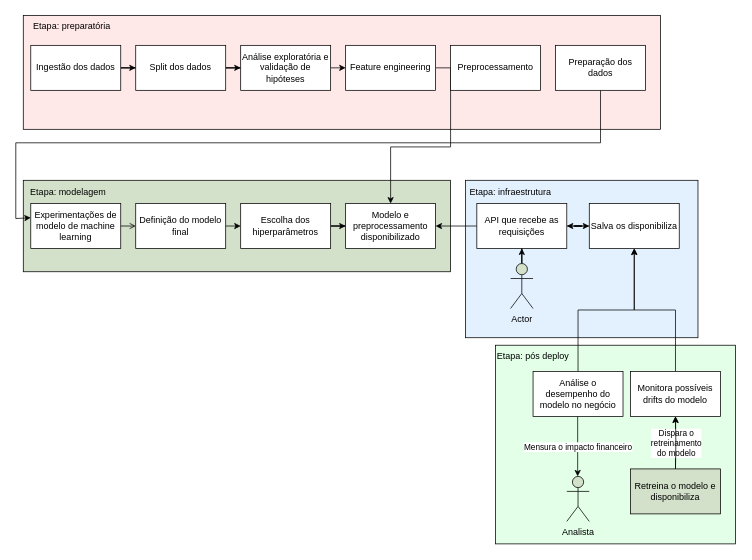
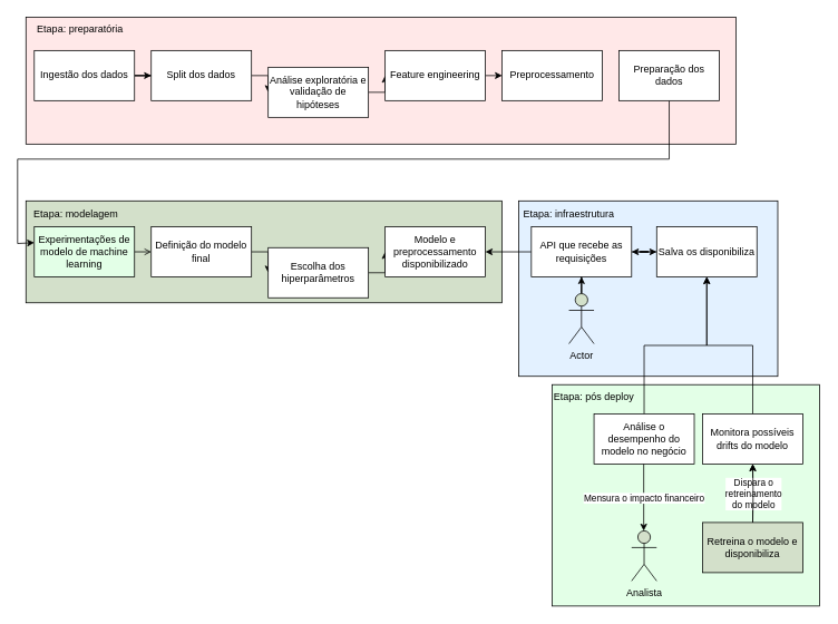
  <mxCell id="0" />
  <mxCell id="1" parent="0" />
  <mxCell id="2" value="" style="rounded=0;whiteSpace=wrap;html=1;fillColor=#E3FFE7;" vertex="1" parent="1"><mxGeometry x="660" y="460" width="320" height="265" as="geometry" /></mxCell>
  <mxCell id="3" value="" style="rounded=0;whiteSpace=wrap;html=1;fillColor=#E3F1FF;" vertex="1" parent="1"><mxGeometry x="620" y="240" width="310" height="210" as="geometry" /></mxCell>
  <mxCell id="4" value="" style="rounded=0;whiteSpace=wrap;html=1;fillColor=#D3E0CA;" vertex="1" parent="1"><mxGeometry x="30" y="240" width="570" height="122" as="geometry" /></mxCell>
  <mxCell id="5" value="" style="rounded=0;whiteSpace=wrap;html=1;fillColor=#FFE8E8;" vertex="1" parent="1"><mxGeometry x="30" y="20" width="850" height="152" as="geometry" /></mxCell>
  <mxCell id="6" style="edgeStyle=orthogonalEdgeStyle;rounded=0;orthogonalLoop=1;jettySize=auto;html=1;" edge="1" parent="1" source="7" target="9"><mxGeometry relative="1" as="geometry" /></mxCell>
  <mxCell id="7" value="Ingestão dos dados" style="rounded=0;whiteSpace=wrap;html=1;" vertex="1" parent="1"><mxGeometry x="40" y="60" width="120" height="60" as="geometry" /></mxCell>
  <mxCell id="8" style="edgeStyle=orthogonalEdgeStyle;rounded=0;orthogonalLoop=1;jettySize=auto;html=1;exitX=1;exitY=0.5;exitDx=0;exitDy=0;" edge="1" parent="1" source="9" target="11"><mxGeometry relative="1" as="geometry" /></mxCell>
  <mxCell id="9" value="Split dos dados" style="rounded=0;whiteSpace=wrap;html=1;" vertex="1" parent="1"><mxGeometry x="180" y="60" width="120" height="60" as="geometry" /></mxCell>
  <mxCell id="10" style="edgeStyle=orthogonalEdgeStyle;rounded=0;orthogonalLoop=1;jettySize=auto;html=1;exitX=1;exitY=0.5;exitDx=0;exitDy=0;entryX=0;entryY=0.5;entryDx=0;entryDy=0;" edge="1" parent="1" source="11" target="13"><mxGeometry relative="1" as="geometry" /></mxCell>
- <mxCell id="11" value="Análise exploratória e validação de hipóteses" style="rounded=0;whiteSpace=wrap;html=1;" vertex="1" parent="1"><mxGeometry x="320" y="60" width="120" height="60" as="geometry" /></mxCell>
- <mxCell id="12" style="edgeStyle=orthogonalEdgeStyle;rounded=0;orthogonalLoop=1;jettySize=auto;html=1;exitX=1;exitY=0.5;exitDx=0;exitDy=0;" edge="1" parent="1" source="13" target="24"><mxGeometry relative="1" as="geometry" /></mxCell>
+ <mxCell id="11" value="Análise exploratória e validação de hipóteses" style="rounded=0;whiteSpace=wrap;html=1;" vertex="1" parent="1"><mxGeometry x="320" y="80" width="120" height="60" as="geometry" /></mxCell>
+ <mxCell id="12" style="edgeStyle=orthogonalEdgeStyle;rounded=0;orthogonalLoop=1;jettySize=auto;html=1;exitX=1;exitY=0.5;exitDx=0;exitDy=0;entryX=0;entryY=0.5;entryDx=0;entryDy=0;" edge="1" parent="1" source="13" target="14"><mxGeometry relative="1" as="geometry" /></mxCell>
  <mxCell id="13" value="Feature engineering" style="rounded=0;whiteSpace=wrap;html=1;" vertex="1" parent="1"><mxGeometry x="460" y="60" width="120" height="60" as="geometry" /></mxCell>
  <mxCell id="14" value="Preprocessamento" style="rounded=0;whiteSpace=wrap;html=1;" vertex="1" parent="1"><mxGeometry x="600" y="60" width="120" height="60" as="geometry" /></mxCell>
  <mxCell id="15" style="edgeStyle=orthogonalEdgeStyle;rounded=0;orthogonalLoop=1;jettySize=auto;html=1;" edge="1" parent="1" source="16"><mxGeometry relative="1" as="geometry"><mxPoint x="40" y="290" as="targetPoint" /><Array as="points"><mxPoint x="800" y="190" /><mxPoint x="20" y="190" /><mxPoint x="20" y="291" /><mxPoint x="40" y="291" /></Array></mxGeometry></mxCell>
  <mxCell id="16" value="Preparação dos dados" style="rounded=0;whiteSpace=wrap;html=1;" vertex="1" parent="1"><mxGeometry x="740" y="60" width="120" height="60" as="geometry" /></mxCell>
  <mxCell id="17" value="Etapa: preparatória" style="text;html=1;strokeColor=none;fillColor=none;align=center;verticalAlign=middle;whiteSpace=wrap;rounded=0;" vertex="1" parent="1"><mxGeometry x="40" y="20" width="110" height="30" as="geometry" /></mxCell>
  <mxCell id="18" style="edgeStyle=orthogonalEdgeStyle;rounded=0;orthogonalLoop=1;jettySize=auto;html=1;exitX=1;exitY=0.5;exitDx=0;exitDy=0;entryX=0;entryY=0.5;entryDx=0;entryDy=0;endArrow=open;" edge="1" parent="1" source="19" target="21"><mxGeometry relative="1" as="geometry" /></mxCell>
- <mxCell id="19" value="Experimentações de modelo de machine learning" style="rounded=0;whiteSpace=wrap;html=1;" vertex="1" parent="1"><mxGeometry x="40" y="271" width="120" height="60" as="geometry" /></mxCell>
+ <mxCell id="19" value="Experimentações de modelo de machine learning" style="rounded=0;whiteSpace=wrap;html=1;fillColor=#e3ffe7;" vertex="1" parent="1"><mxGeometry x="40" y="271" width="120" height="60" as="geometry" /></mxCell>
  <mxCell id="20" style="edgeStyle=orthogonalEdgeStyle;rounded=0;orthogonalLoop=1;jettySize=auto;html=1;exitX=1;exitY=0.5;exitDx=0;exitDy=0;entryX=0;entryY=0.5;entryDx=0;entryDy=0;" edge="1" parent="1" source="21" target="23"><mxGeometry relative="1" as="geometry" /></mxCell>
  <mxCell id="21" value="Definição do modelo final" style="rounded=0;whiteSpace=wrap;html=1;" vertex="1" parent="1"><mxGeometry x="180" y="271" width="120" height="60" as="geometry" /></mxCell>
  <mxCell id="22" style="edgeStyle=orthogonalEdgeStyle;rounded=0;orthogonalLoop=1;jettySize=auto;html=1;" edge="1" parent="1" source="23" target="24"><mxGeometry relative="1" as="geometry" /></mxCell>
- <mxCell id="23" value="Escolha dos hiperparâmetros" style="rounded=0;whiteSpace=wrap;html=1;" vertex="1" parent="1"><mxGeometry x="320" y="271" width="120" height="60" as="geometry" /></mxCell>
+ <mxCell id="23" value="Escolha dos hiperparâmetros" style="rounded=0;whiteSpace=wrap;html=1;" vertex="1" parent="1"><mxGeometry x="320" y="296" width="120" height="60" as="geometry" /></mxCell>
  <mxCell id="24" value="Modelo e preprocessamento disponibilizado" style="rounded=0;whiteSpace=wrap;html=1;" vertex="1" parent="1"><mxGeometry x="460" y="271" width="120" height="60" as="geometry" /></mxCell>
  <mxCell id="25" value="Etapa: modelagem" style="text;html=1;strokeColor=none;fillColor=none;align=center;verticalAlign=middle;whiteSpace=wrap;rounded=0;" vertex="1" parent="1"><mxGeometry x="30" y="241" width="120" height="30" as="geometry" /></mxCell>
  <mxCell id="26" style="edgeStyle=orthogonalEdgeStyle;rounded=0;orthogonalLoop=1;jettySize=auto;html=1;entryX=1;entryY=0.5;entryDx=0;entryDy=0;" edge="1" parent="1" source="28" target="24"><mxGeometry relative="1" as="geometry" /></mxCell>
  <mxCell id="27" style="edgeStyle=orthogonalEdgeStyle;rounded=0;orthogonalLoop=1;jettySize=auto;html=1;" edge="1" parent="1" source="28" target="33"><mxGeometry relative="1" as="geometry" /></mxCell>
  <mxCell id="28" value="API que recebe as requisições" style="rounded=0;whiteSpace=wrap;html=1;" vertex="1" parent="1"><mxGeometry x="635" y="271" width="120" height="60" as="geometry" /></mxCell>
  <mxCell id="29" style="edgeStyle=orthogonalEdgeStyle;rounded=0;orthogonalLoop=1;jettySize=auto;html=1;" edge="1" parent="1" source="30" target="28"><mxGeometry relative="1" as="geometry" /></mxCell>
  <mxCell id="30" value="Actor" style="shape=umlActor;verticalLabelPosition=bottom;verticalAlign=top;html=1;outlineConnect=0;fillColor=#D3E0CA;" vertex="1" parent="1"><mxGeometry x="680" y="351" width="30" height="60" as="geometry" /></mxCell>
  <mxCell id="31" style="edgeStyle=orthogonalEdgeStyle;rounded=0;orthogonalLoop=1;jettySize=auto;html=1;exitX=0.5;exitY=1;exitDx=0;exitDy=0;" edge="1" parent="1" source="11" target="11"><mxGeometry relative="1" as="geometry" /></mxCell>
  <mxCell id="32" style="edgeStyle=orthogonalEdgeStyle;rounded=0;orthogonalLoop=1;jettySize=auto;html=1;entryX=1;entryY=0.5;entryDx=0;entryDy=0;" edge="1" parent="1" source="33" target="28"><mxGeometry relative="1" as="geometry" /></mxCell>
  <mxCell id="33" value="Salva os disponibiliza" style="rounded=0;whiteSpace=wrap;html=1;" vertex="1" parent="1"><mxGeometry x="785" y="271" width="120" height="60" as="geometry" /></mxCell>
  <mxCell id="34" value="Etapa: infraestrutura" style="text;html=1;strokeColor=none;fillColor=none;align=center;verticalAlign=middle;whiteSpace=wrap;rounded=0;" vertex="1" parent="1"><mxGeometry x="620" y="241" width="120" height="30" as="geometry" /></mxCell>
  <mxCell id="35" style="edgeStyle=orthogonalEdgeStyle;rounded=0;orthogonalLoop=1;jettySize=auto;html=1;entryX=0.5;entryY=1;entryDx=0;entryDy=0;" edge="1" parent="1" source="36" target="33"><mxGeometry relative="1" as="geometry" /></mxCell>
  <mxCell id="36" value="Monitora possíveis drifts do modelo" style="rounded=0;whiteSpace=wrap;html=1;" vertex="1" parent="1"><mxGeometry x="840" y="495" width="120" height="60" as="geometry" /></mxCell>
  <mxCell id="37" style="edgeStyle=orthogonalEdgeStyle;rounded=0;orthogonalLoop=1;jettySize=auto;html=1;entryX=0.5;entryY=1;entryDx=0;entryDy=0;" edge="1" parent="1" source="38" target="33"><mxGeometry relative="1" as="geometry" /></mxCell>
  <mxCell id="38" value="Análise o desempenho do modelo no negócio" style="rounded=0;whiteSpace=wrap;html=1;" vertex="1" parent="1"><mxGeometry x="710" y="495" width="120" height="60" as="geometry" /></mxCell>
  <mxCell id="39" value="Analista" style="shape=umlActor;verticalLabelPosition=bottom;verticalAlign=top;html=1;outlineConnect=0;fillColor=#D3E0CA;" vertex="1" parent="1"><mxGeometry x="755" y="635" width="30" height="60" as="geometry" /></mxCell>
  <mxCell id="40" value="" style="endArrow=classic;html=1;rounded=0;exitX=0.5;exitY=1;exitDx=0;exitDy=0;" edge="1" parent="1"><mxGeometry relative="1" as="geometry"><mxPoint x="769.5" y="555" as="sourcePoint" /><mxPoint x="769.5" y="635" as="targetPoint" /></mxGeometry></mxCell>
  <mxCell id="41" value="Mensura o impacto financeiro" style="edgeLabel;resizable=0;html=1;align=center;verticalAlign=middle;fillColor=#E3F1FF;" connectable="0" vertex="1" parent="40"><mxGeometry relative="1" as="geometry" /></mxCell>
  <mxCell id="42" value="" style="endArrow=classic;html=1;rounded=0;entryX=0.5;entryY=1;entryDx=0;entryDy=0;" edge="1" parent="1" target="36"><mxGeometry relative="1" as="geometry"><mxPoint x="900" y="625" as="sourcePoint" /><mxPoint x="670" y="505" as="targetPoint" /></mxGeometry></mxCell>
  <mxCell id="43" value="Dispara o &lt;br&gt;retreinamento &lt;br&gt;do modelo" style="edgeLabel;resizable=0;html=1;align=center;verticalAlign=middle;fillColor=#E3F1FF;" connectable="0" vertex="1" parent="42"><mxGeometry relative="1" as="geometry" /></mxCell>
  <mxCell id="44" value="" style="edgeStyle=orthogonalEdgeStyle;rounded=0;orthogonalLoop=1;jettySize=auto;html=1;" edge="1" parent="1" target="36"><mxGeometry relative="1" as="geometry"><mxPoint x="900" y="625" as="sourcePoint" /></mxGeometry></mxCell>
  <mxCell id="45" value="Retreina o modelo e disponibiliza" style="rounded=0;whiteSpace=wrap;html=1;fillColor=#d3e0ca;" vertex="1" parent="1"><mxGeometry x="840" y="625" width="120" height="60" as="geometry" /></mxCell>
  <mxCell id="46" value="Etapa: pós deploy" style="text;html=1;strokeColor=none;fillColor=none;align=center;verticalAlign=middle;whiteSpace=wrap;rounded=0;" vertex="1" parent="1"><mxGeometry x="660" y="460" width="100" height="30" as="geometry" /></mxCell>
